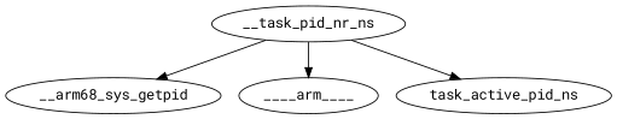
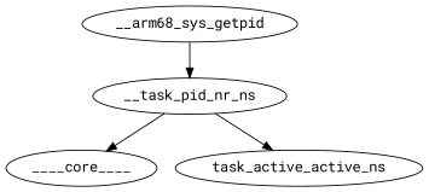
  digraph {
    fontname="Roboto Mono"
    node [color=black fontname="Roboto Mono"]
    edge [color=black fontname="Roboto Mono"]
    n1 [label=__arm68_sys_getpid]
    __task_pid_nr_ns
-   ____core____ [color=kernel label=____arm____]
-   task_active_pid_ns
-   __task_pid_nr_ns -> n1
+   ____core____ [color=kernel]
+   task_active_pid_ns [label=task_active_active_ns]
+   n1 -> __task_pid_nr_ns
    __task_pid_nr_ns -> ____core____
    __task_pid_nr_ns -> task_active_pid_ns
  }
